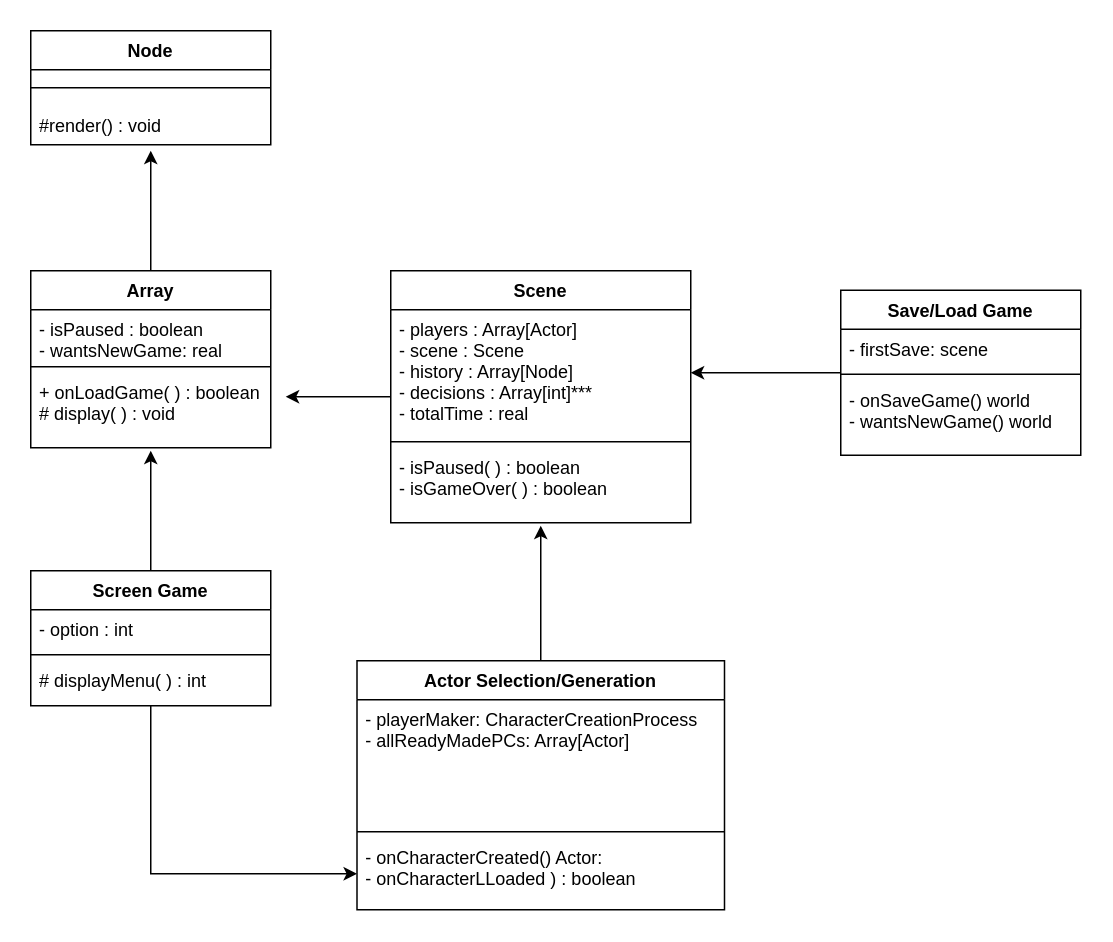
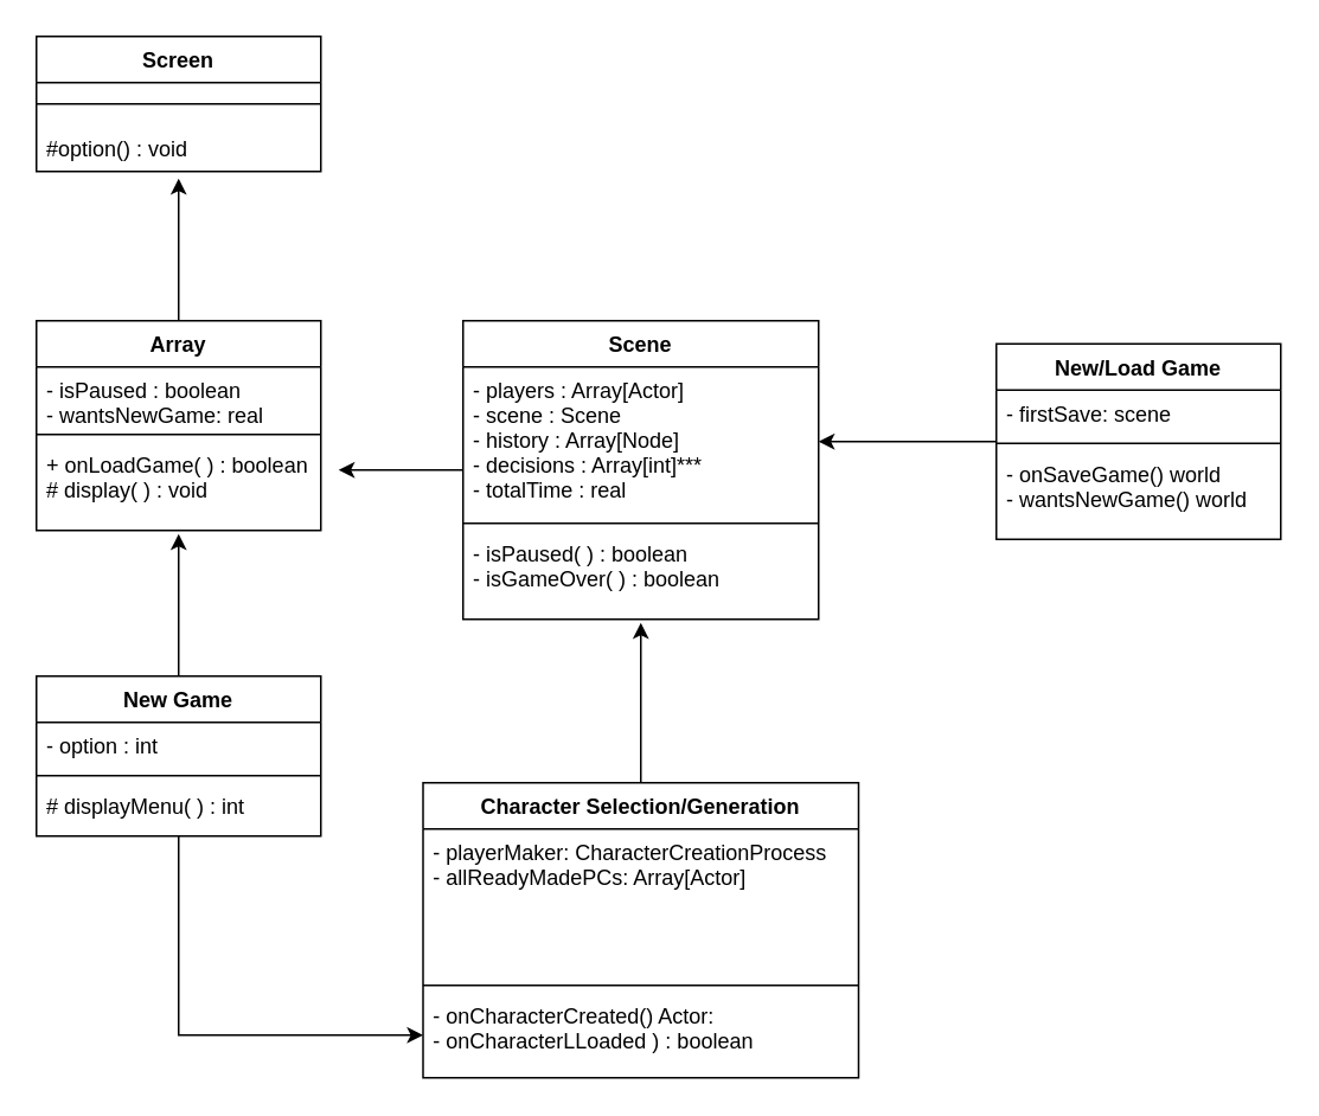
  <mxCell id="0" />
  <mxCell id="1" parent="0" />
- <mxCell id="2" value="Node" style="swimlane;fontStyle=1;align=center;verticalAlign=top;childLayout=stackLayout;horizontal=1;startSize=26;horizontalStack=0;resizeParent=1;resizeParentMax=0;resizeLast=0;collapsible=1;marginBottom=0;" vertex="1" parent="1"><mxGeometry x="20" y="20" width="160" height="76" as="geometry" /></mxCell>
+ <mxCell id="2" value="Screen" style="swimlane;fontStyle=1;align=center;verticalAlign=top;childLayout=stackLayout;horizontal=1;startSize=26;horizontalStack=0;resizeParent=1;resizeParentMax=0;resizeLast=0;collapsible=1;marginBottom=0;" vertex="1" parent="1"><mxGeometry x="20" y="20" width="160" height="76" as="geometry" /></mxCell>
  <mxCell id="3" value="" style="line;strokeWidth=1;fillColor=none;align=left;verticalAlign=middle;spacingTop=-1;spacingLeft=3;spacingRight=3;rotatable=0;labelPosition=right;points=[];portConstraint=eastwest;" vertex="1" parent="2"><mxGeometry y="26" width="160" height="24" as="geometry" /></mxCell>
- <mxCell id="4" value="#render() : void" style="text;strokeColor=none;fillColor=none;align=left;verticalAlign=top;spacingLeft=4;spacingRight=4;overflow=hidden;rotatable=0;points=[[0,0.5],[1,0.5]];portConstraint=eastwest;" vertex="1" parent="2"><mxGeometry y="50" width="160" height="26" as="geometry" /></mxCell>
+ <mxCell id="4" value="#option() : void" style="text;strokeColor=none;fillColor=none;align=left;verticalAlign=top;spacingLeft=4;spacingRight=4;overflow=hidden;rotatable=0;points=[[0,0.5],[1,0.5]];portConstraint=eastwest;" vertex="1" parent="2"><mxGeometry y="50" width="160" height="26" as="geometry" /></mxCell>
  <mxCell id="5" style="edgeStyle=orthogonalEdgeStyle;rounded=0;orthogonalLoop=1;jettySize=auto;html=1;" edge="1" parent="1" source="6"><mxGeometry relative="1" as="geometry"><mxPoint x="100" y="100" as="targetPoint" /></mxGeometry></mxCell>
  <mxCell id="6" value="Array" style="swimlane;fontStyle=1;align=center;verticalAlign=top;childLayout=stackLayout;horizontal=1;startSize=26;horizontalStack=0;resizeParent=1;resizeParentMax=0;resizeLast=0;collapsible=1;marginBottom=0;" vertex="1" parent="1"><mxGeometry x="20" y="180" width="160" height="118" as="geometry" /></mxCell>
  <mxCell id="7" value="- isPaused : boolean&#10;- wantsNewGame: real" style="text;strokeColor=none;fillColor=none;align=left;verticalAlign=top;spacingLeft=4;spacingRight=4;overflow=hidden;rotatable=0;points=[[0,0.5],[1,0.5]];portConstraint=eastwest;" vertex="1" parent="6"><mxGeometry y="26" width="160" height="34" as="geometry" /></mxCell>
  <mxCell id="8" value="" style="line;strokeWidth=1;fillColor=none;align=left;verticalAlign=middle;spacingTop=-1;spacingLeft=3;spacingRight=3;rotatable=0;labelPosition=right;points=[];portConstraint=eastwest;" vertex="1" parent="6"><mxGeometry y="60" width="160" height="8" as="geometry" /></mxCell>
  <mxCell id="9" value="+ onLoadGame( ) : boolean&#10;# display( ) : void&#10;" style="text;strokeColor=none;fillColor=none;align=left;verticalAlign=top;spacingLeft=4;spacingRight=4;overflow=hidden;rotatable=0;points=[[0,0.5],[1,0.5]];portConstraint=eastwest;" vertex="1" parent="6"><mxGeometry y="68" width="160" height="50" as="geometry" /></mxCell>
  <mxCell id="10" style="edgeStyle=orthogonalEdgeStyle;rounded=0;orthogonalLoop=1;jettySize=auto;html=1;" edge="1" parent="1" source="11"><mxGeometry relative="1" as="geometry"><mxPoint x="190" y="264" as="targetPoint" /></mxGeometry></mxCell>
  <mxCell id="11" value="Scene" style="swimlane;fontStyle=1;align=center;verticalAlign=top;childLayout=stackLayout;horizontal=1;startSize=26;horizontalStack=0;resizeParent=1;resizeParentMax=0;resizeLast=0;collapsible=1;marginBottom=0;" vertex="1" parent="1"><mxGeometry x="260" y="180" width="200" height="168" as="geometry" /></mxCell>
  <mxCell id="12" value="- players : Array[Actor]&#10;- scene : Scene&#10;- history : Array[Node]&#10;- decisions : Array[int]***&#10;- totalTime : real&#10;&#10;&#10;" style="text;strokeColor=none;fillColor=none;align=left;verticalAlign=top;spacingLeft=4;spacingRight=4;overflow=hidden;rotatable=0;points=[[0,0.5],[1,0.5]];portConstraint=eastwest;" vertex="1" parent="11"><mxGeometry y="26" width="200" height="84" as="geometry" /></mxCell>
  <mxCell id="13" value="" style="line;strokeWidth=1;fillColor=none;align=left;verticalAlign=middle;spacingTop=-1;spacingLeft=3;spacingRight=3;rotatable=0;labelPosition=right;points=[];portConstraint=eastwest;" vertex="1" parent="11"><mxGeometry y="110" width="200" height="8" as="geometry" /></mxCell>
  <mxCell id="14" value="- isPaused( ) : boolean&#10;- isGameOver( ) : boolean &#10;" style="text;strokeColor=none;fillColor=none;align=left;verticalAlign=top;spacingLeft=4;spacingRight=4;overflow=hidden;rotatable=0;points=[[0,0.5],[1,0.5]];portConstraint=eastwest;" vertex="1" parent="11"><mxGeometry y="118" width="200" height="50" as="geometry" /></mxCell>
  <mxCell id="15" style="edgeStyle=orthogonalEdgeStyle;rounded=0;orthogonalLoop=1;jettySize=auto;html=1;" edge="1" parent="1" source="23"><mxGeometry relative="1" as="geometry"><mxPoint x="100" y="300" as="targetPoint" /></mxGeometry></mxCell>
  <mxCell id="16" style="edgeStyle=orthogonalEdgeStyle;rounded=0;orthogonalLoop=1;jettySize=auto;html=1;" edge="1" parent="1" source="17" target="12"><mxGeometry relative="1" as="geometry" /></mxCell>
- <mxCell id="17" value="Save/Load Game" style="swimlane;fontStyle=1;align=center;verticalAlign=top;childLayout=stackLayout;horizontal=1;startSize=26;horizontalStack=0;resizeParent=1;resizeParentMax=0;resizeLast=0;collapsible=1;marginBottom=0;" vertex="1" parent="1"><mxGeometry x="560" y="193" width="160" height="110" as="geometry" /></mxCell>
+ <mxCell id="17" value="New/Load Game" style="swimlane;fontStyle=1;align=center;verticalAlign=top;childLayout=stackLayout;horizontal=1;startSize=26;horizontalStack=0;resizeParent=1;resizeParentMax=0;resizeLast=0;collapsible=1;marginBottom=0;" vertex="1" parent="1"><mxGeometry x="560" y="193" width="160" height="110" as="geometry" /></mxCell>
  <mxCell id="18" value="- firstSave: scene" style="text;strokeColor=none;fillColor=none;align=left;verticalAlign=top;spacingLeft=4;spacingRight=4;overflow=hidden;rotatable=0;points=[[0,0.5],[1,0.5]];portConstraint=eastwest;" vertex="1" parent="17"><mxGeometry y="26" width="160" height="26" as="geometry" /></mxCell>
  <mxCell id="19" value="" style="line;strokeWidth=1;fillColor=none;align=left;verticalAlign=middle;spacingTop=-1;spacingLeft=3;spacingRight=3;rotatable=0;labelPosition=right;points=[];portConstraint=eastwest;" vertex="1" parent="17"><mxGeometry y="52" width="160" height="8" as="geometry" /></mxCell>
  <mxCell id="20" value="- onSaveGame() world&#10;- wantsNewGame() world" style="text;strokeColor=none;fillColor=none;align=left;verticalAlign=top;spacingLeft=4;spacingRight=4;overflow=hidden;rotatable=0;points=[[0,0.5],[1,0.5]];portConstraint=eastwest;" vertex="1" parent="17"><mxGeometry y="60" width="160" height="50" as="geometry" /></mxCell>
  <mxCell id="21" style="edgeStyle=orthogonalEdgeStyle;rounded=0;orthogonalLoop=1;jettySize=auto;html=1;exitX=0.5;exitY=0;exitDx=0;exitDy=0;" edge="1" parent="1" source="27"><mxGeometry relative="1" as="geometry"><mxPoint x="360" y="350" as="targetPoint" /></mxGeometry></mxCell>
  <mxCell id="22" style="edgeStyle=orthogonalEdgeStyle;rounded=0;orthogonalLoop=1;jettySize=auto;html=1;" edge="1" parent="1" source="23" target="30"><mxGeometry relative="1" as="geometry" /></mxCell>
- <mxCell id="23" value="Screen Game" style="swimlane;fontStyle=1;align=center;verticalAlign=top;childLayout=stackLayout;horizontal=1;startSize=26;horizontalStack=0;resizeParent=1;resizeParentMax=0;resizeLast=0;collapsible=1;marginBottom=0;" vertex="1" parent="1"><mxGeometry x="20" y="380" width="160" height="90" as="geometry" /></mxCell>
+ <mxCell id="23" value="New Game" style="swimlane;fontStyle=1;align=center;verticalAlign=top;childLayout=stackLayout;horizontal=1;startSize=26;horizontalStack=0;resizeParent=1;resizeParentMax=0;resizeLast=0;collapsible=1;marginBottom=0;" vertex="1" parent="1"><mxGeometry x="20" y="380" width="160" height="90" as="geometry" /></mxCell>
  <mxCell id="24" value="- option : int" style="text;strokeColor=none;fillColor=none;align=left;verticalAlign=top;spacingLeft=4;spacingRight=4;overflow=hidden;rotatable=0;points=[[0,0.5],[1,0.5]];portConstraint=eastwest;" vertex="1" parent="23"><mxGeometry y="26" width="160" height="26" as="geometry" /></mxCell>
  <mxCell id="25" value="" style="line;strokeWidth=1;fillColor=none;align=left;verticalAlign=middle;spacingTop=-1;spacingLeft=3;spacingRight=3;rotatable=0;labelPosition=right;points=[];portConstraint=eastwest;" vertex="1" parent="23"><mxGeometry y="52" width="160" height="8" as="geometry" /></mxCell>
  <mxCell id="26" value="# displayMenu( ) : int" style="text;strokeColor=none;fillColor=none;align=left;verticalAlign=top;spacingLeft=4;spacingRight=4;overflow=hidden;rotatable=0;points=[[0,0.5],[1,0.5]];portConstraint=eastwest;" vertex="1" parent="23"><mxGeometry y="60" width="160" height="30" as="geometry" /></mxCell>
- <mxCell id="27" value="Actor Selection/Generation" style="swimlane;fontStyle=1;align=center;verticalAlign=top;childLayout=stackLayout;horizontal=1;startSize=26;horizontalStack=0;resizeParent=1;resizeParentMax=0;resizeLast=0;collapsible=1;marginBottom=0;" vertex="1" parent="1"><mxGeometry x="237.5" y="440" width="245" height="166" as="geometry" /></mxCell>
+ <mxCell id="27" value="Character Selection/Generation" style="swimlane;fontStyle=1;align=center;verticalAlign=top;childLayout=stackLayout;horizontal=1;startSize=26;horizontalStack=0;resizeParent=1;resizeParentMax=0;resizeLast=0;collapsible=1;marginBottom=0;" vertex="1" parent="1"><mxGeometry x="237.5" y="440" width="245" height="166" as="geometry" /></mxCell>
  <mxCell id="28" value="- playerMaker: CharacterCreationProcess&#10;- allReadyMadePCs: Array[Actor]&#10;" style="text;strokeColor=none;fillColor=none;align=left;verticalAlign=top;spacingLeft=4;spacingRight=4;overflow=hidden;rotatable=0;points=[[0,0.5],[1,0.5]];portConstraint=eastwest;" vertex="1" parent="27"><mxGeometry y="26" width="245" height="84" as="geometry" /></mxCell>
  <mxCell id="29" value="" style="line;strokeWidth=1;fillColor=none;align=left;verticalAlign=middle;spacingTop=-1;spacingLeft=3;spacingRight=3;rotatable=0;labelPosition=right;points=[];portConstraint=eastwest;" vertex="1" parent="27"><mxGeometry y="110" width="245" height="8" as="geometry" /></mxCell>
  <mxCell id="30" value="- onCharacterCreated() Actor:&#10;- onCharacterLLoaded ) : boolean &#10;" style="text;strokeColor=none;fillColor=none;align=left;verticalAlign=top;spacingLeft=4;spacingRight=4;overflow=hidden;rotatable=0;points=[[0,0.5],[1,0.5]];portConstraint=eastwest;" vertex="1" parent="27"><mxGeometry y="118" width="245" height="48" as="geometry" /></mxCell>
